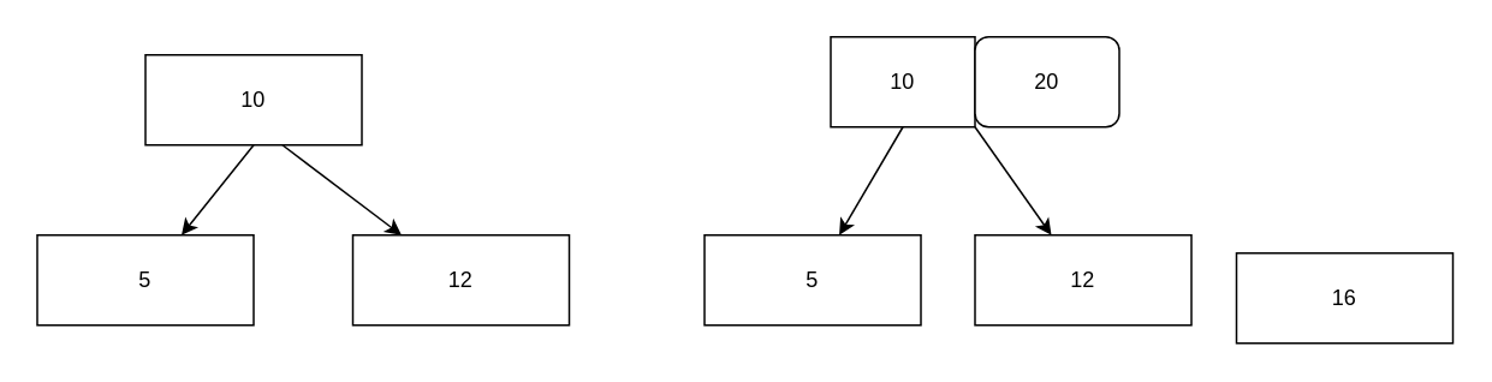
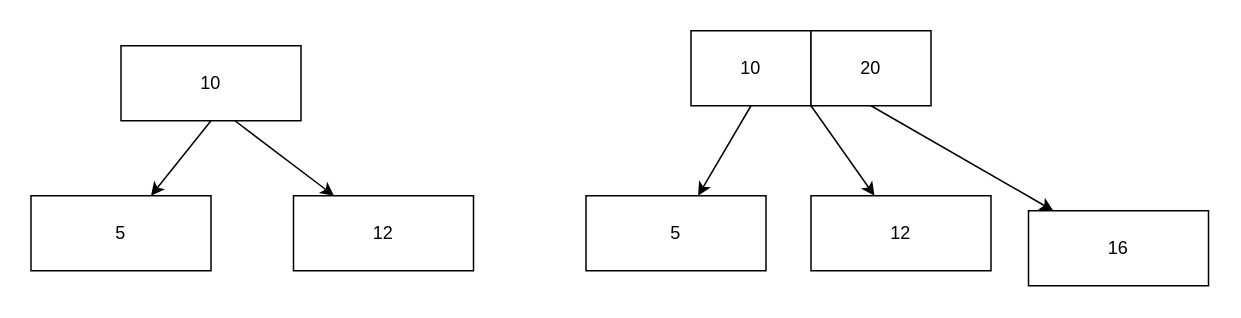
  <mxCell id="0" />
  <mxCell id="1" parent="0" />
  <mxCell id="2" value="10" style="rounded=0;whiteSpace=wrap;html=1;" vertex="1" parent="1"><mxGeometry x="80" y="30" width="120" height="50" as="geometry" /></mxCell>
  <mxCell id="3" value="5" style="rounded=0;whiteSpace=wrap;html=1;" vertex="1" parent="1"><mxGeometry x="20" y="130" width="120" height="50" as="geometry" /></mxCell>
  <mxCell id="4" value="12" style="rounded=0;whiteSpace=wrap;html=1;" vertex="1" parent="1"><mxGeometry x="195" y="130" width="120" height="50" as="geometry" /></mxCell>
  <mxCell id="5" value="" style="endArrow=classic;html=1;rounded=0;exitX=0.5;exitY=1;exitDx=0;exitDy=0;" edge="1" parent="1" source="2" target="3"><mxGeometry width="50" height="50" relative="1" as="geometry"><mxPoint x="290" y="230" as="sourcePoint" /><mxPoint x="340" y="180" as="targetPoint" /></mxGeometry></mxCell>
  <mxCell id="6" value="" style="endArrow=classic;html=1;rounded=0;exitX=0.633;exitY=1;exitDx=0;exitDy=0;exitPerimeter=0;" edge="1" parent="1" source="2" target="4"><mxGeometry width="50" height="50" relative="1" as="geometry"><mxPoint x="290" y="230" as="sourcePoint" /><mxPoint x="340" y="180" as="targetPoint" /></mxGeometry></mxCell>
  <mxCell id="7" value="10" style="rounded=0;whiteSpace=wrap;html=1;" vertex="1" parent="1"><mxGeometry x="460" y="20" width="80" height="50" as="geometry" /></mxCell>
  <mxCell id="8" value="5" style="rounded=0;whiteSpace=wrap;html=1;" vertex="1" parent="1"><mxGeometry x="390" y="130" width="120" height="50" as="geometry" /></mxCell>
  <mxCell id="9" value="12" style="rounded=0;whiteSpace=wrap;html=1;" vertex="1" parent="1"><mxGeometry x="540" y="130" width="120" height="50" as="geometry" /></mxCell>
  <mxCell id="10" value="" style="endArrow=classic;html=1;rounded=0;exitX=0.5;exitY=1;exitDx=0;exitDy=0;" edge="1" parent="1" source="7" target="8"><mxGeometry width="50" height="50" relative="1" as="geometry"><mxPoint x="670" y="220" as="sourcePoint" /><mxPoint x="720" y="170" as="targetPoint" /></mxGeometry></mxCell>
  <mxCell id="11" value="" style="endArrow=classic;html=1;rounded=0;exitX=1;exitY=1;exitDx=0;exitDy=0;" edge="1" parent="1" source="7" target="9"><mxGeometry width="50" height="50" relative="1" as="geometry"><mxPoint x="670" y="220" as="sourcePoint" /><mxPoint x="720" y="170" as="targetPoint" /></mxGeometry></mxCell>
- <mxCell id="12" value="20" style="whiteSpace=wrap;html=1;rounded=1;" vertex="1" parent="1"><mxGeometry x="540" y="20" width="80" height="50" as="geometry" /></mxCell>
+ <mxCell id="12" value="20" style="rounded=0;whiteSpace=wrap;html=1;" vertex="1" parent="1"><mxGeometry x="540" y="20" width="80" height="50" as="geometry" /></mxCell>
  <mxCell id="13" value="16" style="rounded=0;whiteSpace=wrap;html=1;" vertex="1" parent="1"><mxGeometry x="685" y="140" width="120" height="50" as="geometry" /></mxCell>
+ <mxCell id="14" value="" style="endArrow=classic;html=1;rounded=0;exitX=0.5;exitY=1;exitDx=0;exitDy=0;" edge="1" parent="1" source="12" target="13"><mxGeometry width="50" height="50" relative="1" as="geometry"><mxPoint x="410" y="230" as="sourcePoint" /><mxPoint x="460" y="180" as="targetPoint" /></mxGeometry></mxCell>
